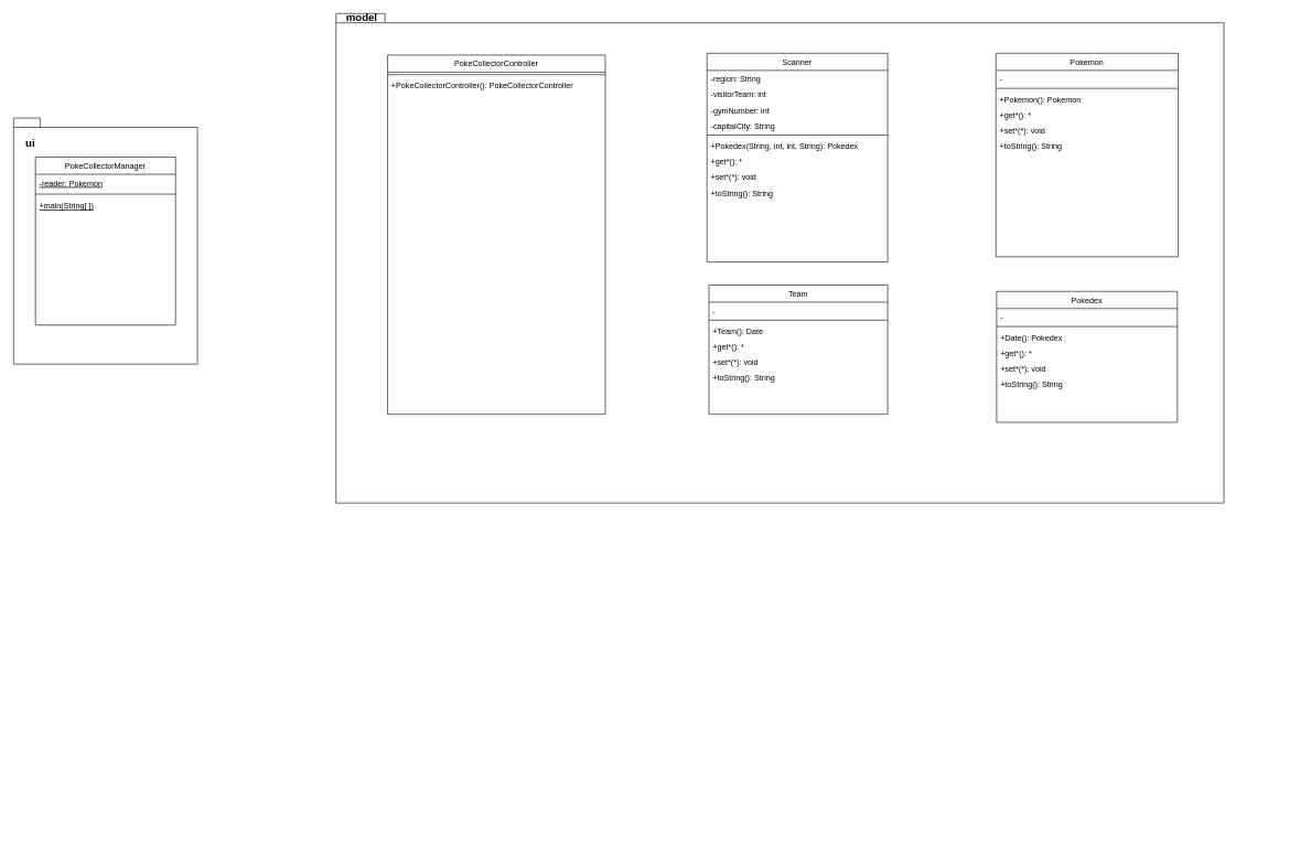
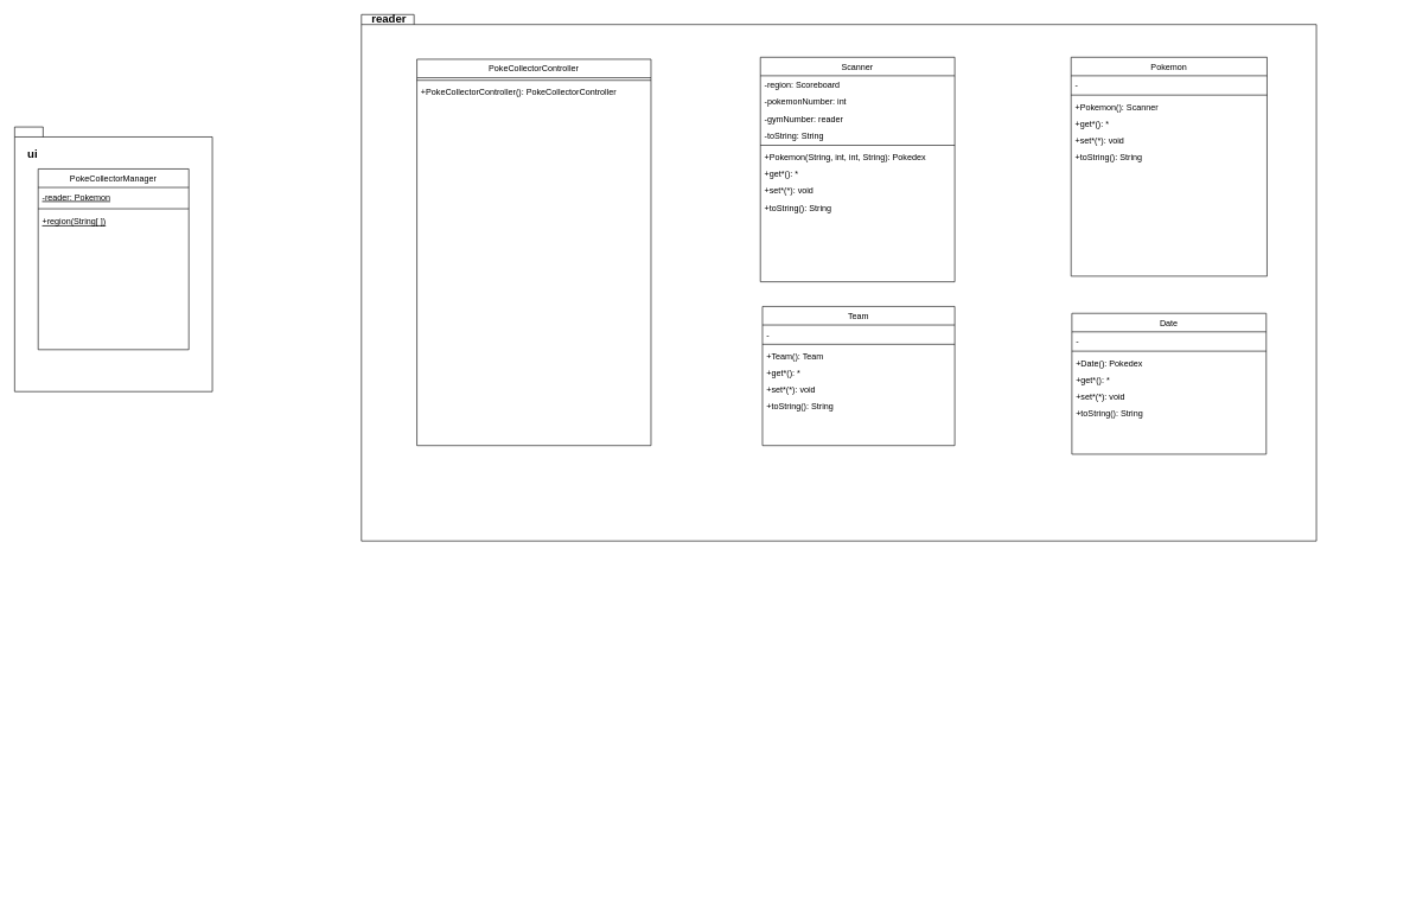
  <mxCell id="0" />
  <mxCell id="1" parent="0" />
  <mxCell id="2" value="" style="group" parent="1" vertex="1" connectable="0"><mxGeometry x="20" y="178" width="450" height="473" as="geometry" /></mxCell>
  <mxCell id="3" value="" style="shape=folder;fontStyle=1;spacingTop=10;tabWidth=40;tabHeight=14;tabPosition=left;html=1;" parent="2" vertex="1"><mxGeometry width="277.941" height="372" as="geometry" /></mxCell>
  <mxCell id="4" value="ui" style="text;strokeColor=none;fillColor=none;html=1;fontSize=16;fontStyle=1;verticalAlign=middle;align=center;" parent="2" vertex="1"><mxGeometry x="11.615" y="30" width="26.471" height="14.308" as="geometry" /></mxCell>
  <mxCell id="5" value="PokeCollectorManager" style="swimlane;fontStyle=0;align=center;verticalAlign=top;childLayout=stackLayout;horizontal=1;startSize=26;horizontalStack=0;resizeParent=1;resizeLast=0;collapsible=1;marginBottom=0;rounded=0;shadow=0;strokeWidth=1;" parent="2" vertex="1"><mxGeometry x="33.088" y="59" width="211.765" height="254" as="geometry"><mxRectangle x="230" y="140" width="160" height="26" as="alternateBounds" /></mxGeometry></mxCell>
  <mxCell id="6" value="-reader: Pokemon" style="text;align=left;verticalAlign=top;spacingLeft=4;spacingRight=4;overflow=hidden;rotatable=0;points=[[0,0.5],[1,0.5]];portConstraint=eastwest;fontStyle=4" parent="5" vertex="1"><mxGeometry y="26" width="211.765" height="26" as="geometry" /></mxCell>
  <mxCell id="7" value="" style="line;html=1;strokeWidth=1;align=left;verticalAlign=middle;spacingTop=-1;spacingLeft=3;spacingRight=3;rotatable=0;labelPosition=right;points=[];portConstraint=eastwest;" parent="5" vertex="1"><mxGeometry y="52" width="211.765" height="8" as="geometry" /></mxCell>
- <mxCell id="8" value="+main(String[ ])" style="text;align=left;verticalAlign=top;spacingLeft=4;spacingRight=4;overflow=hidden;rotatable=0;points=[[0,0.5],[1,0.5]];portConstraint=eastwest;fontStyle=4" parent="5" vertex="1"><mxGeometry y="60" width="211.765" height="26" as="geometry" /></mxCell>
+ <mxCell id="8" value="+region(String[ ])" style="text;align=left;verticalAlign=top;spacingLeft=4;spacingRight=4;overflow=hidden;rotatable=0;points=[[0,0.5],[1,0.5]];portConstraint=eastwest;fontStyle=4" parent="5" vertex="1"><mxGeometry y="60" width="211.765" height="26" as="geometry" /></mxCell>
  <mxCell id="9" value="" style="group;editable=0;" parent="1" vertex="1" connectable="0"><mxGeometry x="450" y="20" width="1510" height="1240" as="geometry" /></mxCell>
  <mxCell id="10" value="" style="endArrow=open;shadow=0;strokeWidth=1;rounded=0;endFill=1;edgeStyle=elbowEdgeStyle;elbow=vertical;" parent="9" edge="1"><mxGeometry x="0.5" y="41" relative="1" as="geometry"><mxPoint x="546.476" y="467.036" as="sourcePoint" /><mxPoint x="546.476" y="552.117" as="targetPoint" /><mxPoint x="-40" y="32" as="offset" /></mxGeometry></mxCell>
  <mxCell id="11" value="1" style="resizable=0;align=left;verticalAlign=bottom;labelBackgroundColor=none;fontSize=12;" parent="10" connectable="0" vertex="1"><mxGeometry x="-1" relative="1" as="geometry"><mxPoint x="-10" y="24" as="offset" /></mxGeometry></mxCell>
  <mxCell id="12" value="1" style="resizable=0;align=right;verticalAlign=bottom;labelBackgroundColor=none;fontSize=12;" parent="10" connectable="0" vertex="1"><mxGeometry x="1" relative="1" as="geometry"><mxPoint y="-10" as="offset" /></mxGeometry></mxCell>
  <mxCell id="13" value="visitorTeam" style="text;html=1;resizable=0;points=[];;align=center;verticalAlign=middle;labelBackgroundColor=none;rounded=0;shadow=0;strokeWidth=1;fontSize=12;" parent="10" vertex="1" connectable="0"><mxGeometry x="0.5" y="49" relative="1" as="geometry"><mxPoint x="-9" y="-27" as="offset" /></mxGeometry></mxCell>
  <mxCell id="14" value="+get*(): *" style="text;align=left;verticalAlign=top;spacingLeft=4;spacingRight=4;overflow=hidden;rotatable=0;points=[[0,0.5],[1,0.5]];portConstraint=eastwest;" parent="9" vertex="1"><mxGeometry x="1208" y="371.095" width="230.095" height="23.533" as="geometry" /></mxCell>
  <mxCell id="15" value="+set*(*): void" style="text;align=left;verticalAlign=top;spacingLeft=4;spacingRight=4;overflow=hidden;rotatable=0;points=[[0,0.5],[1,0.5]];portConstraint=eastwest;" parent="9" vertex="1"><mxGeometry x="1208" y="394.628" width="230.095" height="23.533" as="geometry" /></mxCell>
  <mxCell id="16" value="+Scoreboard()" style="text;align=left;verticalAlign=top;spacingLeft=4;spacingRight=4;overflow=hidden;rotatable=0;points=[[0,0.5],[1,0.5]];portConstraint=eastwest;" parent="9" vertex="1"><mxGeometry x="1208" y="349.372" width="230.095" height="23.533" as="geometry" /></mxCell>
  <mxCell id="17" value="" style="group;expand=0;editable=0;" parent="9" vertex="1" connectable="0"><mxGeometry width="1510.0" height="1240" as="geometry" /></mxCell>
  <mxCell id="18" value="" style="shape=folder;fontStyle=1;spacingTop=10;tabWidth=40;tabHeight=14;tabPosition=left;html=1;editable=0;" parent="17" vertex="1"><mxGeometry x="57.52" width="1342.48" height="740" as="geometry" /></mxCell>
  <mxCell id="19" value="Pokemon" style="swimlane;fontStyle=0;align=center;verticalAlign=top;childLayout=stackLayout;horizontal=1;startSize=26;horizontalStack=0;resizeParent=1;resizeLast=0;collapsible=1;marginBottom=0;rounded=0;shadow=0;strokeWidth=1;" parent="17" vertex="1"><mxGeometry x="1055.141" y="59.992" width="275.5" height="307.737" as="geometry"><mxRectangle x="550" y="140" width="160" height="26" as="alternateBounds" /></mxGeometry></mxCell>
  <mxCell id="20" value="-" style="text;align=left;verticalAlign=top;spacingLeft=4;spacingRight=4;overflow=hidden;rotatable=0;points=[[0,0.5],[1,0.5]];portConstraint=eastwest;" parent="19" vertex="1"><mxGeometry y="26" width="275.5" height="23.533" as="geometry" /></mxCell>
  <mxCell id="21" value="" style="line;html=1;strokeWidth=1;align=left;verticalAlign=middle;spacingTop=-1;spacingLeft=3;spacingRight=3;rotatable=0;labelPosition=right;points=[];portConstraint=eastwest;" parent="19" vertex="1"><mxGeometry y="49.533" width="275.5" height="7.241" as="geometry" /></mxCell>
- <mxCell id="22" value="+Pokemon(): Pokemon" style="text;align=left;verticalAlign=top;spacingLeft=4;spacingRight=4;overflow=hidden;rotatable=0;points=[[0,0.5],[1,0.5]];portConstraint=eastwest;" parent="19" vertex="1"><mxGeometry y="56.774" width="275.5" height="23.533" as="geometry" /></mxCell>
+ <mxCell id="22" value="+Pokemon(): Scanner" style="text;align=left;verticalAlign=top;spacingLeft=4;spacingRight=4;overflow=hidden;rotatable=0;points=[[0,0.5],[1,0.5]];portConstraint=eastwest;" parent="19" vertex="1"><mxGeometry y="56.774" width="275.5" height="23.533" as="geometry" /></mxCell>
  <mxCell id="23" value="+get*(): *" style="text;align=left;verticalAlign=top;spacingLeft=4;spacingRight=4;overflow=hidden;rotatable=0;points=[[0,0.5],[1,0.5]];portConstraint=eastwest;" parent="19" vertex="1"><mxGeometry y="80.307" width="275.5" height="23.533" as="geometry" /></mxCell>
  <mxCell id="24" value="+set*(*): void" style="text;align=left;verticalAlign=top;spacingLeft=4;spacingRight=4;overflow=hidden;rotatable=0;points=[[0,0.5],[1,0.5]];portConstraint=eastwest;" parent="19" vertex="1"><mxGeometry y="103.839" width="275.5" height="23.533" as="geometry" /></mxCell>
  <mxCell id="25" value="+toString(): String" style="text;align=left;verticalAlign=top;spacingLeft=4;spacingRight=4;overflow=hidden;rotatable=0;points=[[0,0.5],[1,0.5]];portConstraint=eastwest;" parent="19" vertex="1"><mxGeometry y="127.372" width="275.5" height="23.533" as="geometry" /></mxCell>
  <mxCell id="26" value="Scanner" style="swimlane;fontStyle=0;align=center;verticalAlign=top;childLayout=stackLayout;horizontal=1;startSize=26;horizontalStack=0;resizeParent=1;resizeLast=0;collapsible=1;marginBottom=0;rounded=0;shadow=0;strokeWidth=1;" parent="17" vertex="1"><mxGeometry x="618.38" y="59.996" width="273.238" height="315.635" as="geometry"><mxRectangle x="550" y="140" width="160" height="26" as="alternateBounds" /></mxGeometry></mxCell>
- <mxCell id="27" value="-region: String" style="text;align=left;verticalAlign=top;spacingLeft=4;spacingRight=4;overflow=hidden;rotatable=0;points=[[0,0.5],[1,0.5]];portConstraint=eastwest;" parent="26" vertex="1"><mxGeometry y="26" width="273.238" height="23.533" as="geometry" /></mxCell>
- <mxCell id="28" value="-visitorTeam: int" style="text;align=left;verticalAlign=top;spacingLeft=4;spacingRight=4;overflow=hidden;rotatable=0;points=[[0,0.5],[1,0.5]];portConstraint=eastwest;rounded=0;shadow=0;html=0;" parent="26" vertex="1"><mxGeometry y="49.533" width="273.238" height="23.533" as="geometry" /></mxCell>
- <mxCell id="29" value="-gymNumber: int" style="text;align=left;verticalAlign=top;spacingLeft=4;spacingRight=4;overflow=hidden;rotatable=0;points=[[0,0.5],[1,0.5]];portConstraint=eastwest;" parent="26" vertex="1"><mxGeometry y="73.066" width="273.238" height="23.533" as="geometry" /></mxCell>
- <mxCell id="30" value="-capitalCity: String" style="text;align=left;verticalAlign=top;spacingLeft=4;spacingRight=4;overflow=hidden;rotatable=0;points=[[0,0.5],[1,0.5]];portConstraint=eastwest;" parent="26" vertex="1"><mxGeometry y="96.599" width="273.238" height="23.533" as="geometry" /></mxCell>
+ <mxCell id="27" value="-region: Scoreboard" style="text;align=left;verticalAlign=top;spacingLeft=4;spacingRight=4;overflow=hidden;rotatable=0;points=[[0,0.5],[1,0.5]];portConstraint=eastwest;" parent="26" vertex="1"><mxGeometry y="26" width="273.238" height="23.533" as="geometry" /></mxCell>
+ <mxCell id="28" value="-pokemonNumber: int" style="text;align=left;verticalAlign=top;spacingLeft=4;spacingRight=4;overflow=hidden;rotatable=0;points=[[0,0.5],[1,0.5]];portConstraint=eastwest;rounded=0;shadow=0;html=0;" parent="26" vertex="1"><mxGeometry y="49.533" width="273.238" height="23.533" as="geometry" /></mxCell>
+ <mxCell id="29" value="-gymNumber: reader" style="text;align=left;verticalAlign=top;spacingLeft=4;spacingRight=4;overflow=hidden;rotatable=0;points=[[0,0.5],[1,0.5]];portConstraint=eastwest;" parent="26" vertex="1"><mxGeometry y="73.066" width="273.238" height="23.533" as="geometry" /></mxCell>
+ <mxCell id="30" value="-toString: String" style="text;align=left;verticalAlign=top;spacingLeft=4;spacingRight=4;overflow=hidden;rotatable=0;points=[[0,0.5],[1,0.5]];portConstraint=eastwest;" parent="26" vertex="1"><mxGeometry y="96.599" width="273.238" height="23.533" as="geometry" /></mxCell>
  <mxCell id="31" value="" style="line;html=1;strokeWidth=1;align=left;verticalAlign=middle;spacingTop=-1;spacingLeft=3;spacingRight=3;rotatable=0;labelPosition=right;points=[];portConstraint=eastwest;" parent="26" vertex="1"><mxGeometry y="120.131" width="273.238" height="7.241" as="geometry" /></mxCell>
- <mxCell id="32" value="+Pokedex(String, int, int, String): Pokedex" style="text;align=left;verticalAlign=top;spacingLeft=4;spacingRight=4;overflow=hidden;rotatable=0;points=[[0,0.5],[1,0.5]];portConstraint=eastwest;" parent="26" vertex="1"><mxGeometry y="127.372" width="273.238" height="23.533" as="geometry" /></mxCell>
+ <mxCell id="32" value="+Pokemon(String, int, int, String): Pokedex" style="text;align=left;verticalAlign=top;spacingLeft=4;spacingRight=4;overflow=hidden;rotatable=0;points=[[0,0.5],[1,0.5]];portConstraint=eastwest;" parent="26" vertex="1"><mxGeometry y="127.372" width="273.238" height="23.533" as="geometry" /></mxCell>
  <mxCell id="33" value="+get*(): *" style="text;align=left;verticalAlign=top;spacingLeft=4;spacingRight=4;overflow=hidden;rotatable=0;points=[[0,0.5],[1,0.5]];portConstraint=eastwest;" parent="26" vertex="1"><mxGeometry y="150.905" width="273.238" height="23.533" as="geometry" /></mxCell>
  <mxCell id="34" value="+set*(*): void" style="text;align=left;verticalAlign=top;spacingLeft=4;spacingRight=4;overflow=hidden;rotatable=0;points=[[0,0.5],[1,0.5]];portConstraint=eastwest;" parent="26" vertex="1"><mxGeometry y="174.438" width="273.238" height="23.533" as="geometry" /></mxCell>
  <mxCell id="35" value="+toString(): String" style="text;align=left;verticalAlign=top;spacingLeft=4;spacingRight=4;overflow=hidden;rotatable=0;points=[[0,0.5],[1,0.5]];portConstraint=eastwest;" parent="26" vertex="1"><mxGeometry y="197.971" width="273.238" height="23.533" as="geometry" /></mxCell>
- <mxCell id="36" value="Pokedex" style="swimlane;fontStyle=0;align=center;verticalAlign=top;childLayout=stackLayout;horizontal=1;startSize=26;horizontalStack=0;resizeParent=1;resizeLast=0;collapsible=1;marginBottom=0;rounded=0;shadow=0;strokeWidth=1;" parent="17" vertex="1"><mxGeometry x="1056.274" y="419.998" width="273.238" height="197.971" as="geometry"><mxRectangle x="550" y="140" width="160" height="26" as="alternateBounds" /></mxGeometry></mxCell>
+ <mxCell id="36" value="Date" style="swimlane;fontStyle=0;align=center;verticalAlign=top;childLayout=stackLayout;horizontal=1;startSize=26;horizontalStack=0;resizeParent=1;resizeLast=0;collapsible=1;marginBottom=0;rounded=0;shadow=0;strokeWidth=1;" parent="17" vertex="1"><mxGeometry x="1056.274" y="419.998" width="273.238" height="197.971" as="geometry"><mxRectangle x="550" y="140" width="160" height="26" as="alternateBounds" /></mxGeometry></mxCell>
  <mxCell id="37" value="-" style="text;align=left;verticalAlign=top;spacingLeft=4;spacingRight=4;overflow=hidden;rotatable=0;points=[[0,0.5],[1,0.5]];portConstraint=eastwest;" parent="36" vertex="1"><mxGeometry y="26" width="273.238" height="23.533" as="geometry" /></mxCell>
  <mxCell id="38" value="" style="line;html=1;strokeWidth=1;align=left;verticalAlign=middle;spacingTop=-1;spacingLeft=3;spacingRight=3;rotatable=0;labelPosition=right;points=[];portConstraint=eastwest;" parent="36" vertex="1"><mxGeometry y="49.533" width="273.238" height="7.241" as="geometry" /></mxCell>
  <mxCell id="39" value="+Date(): Pokedex" style="text;align=left;verticalAlign=top;spacingLeft=4;spacingRight=4;overflow=hidden;rotatable=0;points=[[0,0.5],[1,0.5]];portConstraint=eastwest;" parent="36" vertex="1"><mxGeometry y="56.774" width="273.238" height="23.533" as="geometry" /></mxCell>
  <mxCell id="40" value="+get*(): *" style="text;align=left;verticalAlign=top;spacingLeft=4;spacingRight=4;overflow=hidden;rotatable=0;points=[[0,0.5],[1,0.5]];portConstraint=eastwest;" parent="36" vertex="1"><mxGeometry y="80.307" width="273.238" height="23.533" as="geometry" /></mxCell>
  <mxCell id="41" value="+set*(*): void" style="text;align=left;verticalAlign=top;spacingLeft=4;spacingRight=4;overflow=hidden;rotatable=0;points=[[0,0.5],[1,0.5]];portConstraint=eastwest;" parent="36" vertex="1"><mxGeometry y="103.839" width="273.238" height="23.533" as="geometry" /></mxCell>
  <mxCell id="42" value="+toString(): String" style="text;align=left;verticalAlign=top;spacingLeft=4;spacingRight=4;overflow=hidden;rotatable=0;points=[[0,0.5],[1,0.5]];portConstraint=eastwest;" parent="36" vertex="1"><mxGeometry y="127.372" width="273.238" height="23.533" as="geometry" /></mxCell>
  <mxCell id="43" value="PokeCollectorController" style="swimlane;fontStyle=0;align=center;verticalAlign=top;childLayout=stackLayout;horizontal=1;startSize=26;horizontalStack=0;resizeParent=1;resizeLast=0;collapsible=1;marginBottom=0;rounded=0;shadow=0;strokeWidth=1;" parent="17" vertex="1"><mxGeometry x="135.509" y="62.781" width="329.105" height="543.066" as="geometry"><mxRectangle x="230" y="140" width="160" height="26" as="alternateBounds" /></mxGeometry></mxCell>
  <mxCell id="44" value="" style="line;html=1;strokeWidth=1;align=left;verticalAlign=middle;spacingTop=-1;spacingLeft=3;spacingRight=3;rotatable=0;labelPosition=right;points=[];portConstraint=eastwest;" parent="43" vertex="1"><mxGeometry y="26" width="329.105" height="7.241" as="geometry" /></mxCell>
  <mxCell id="45" value="+PokeCollectorController(): PokeCollectorController" style="text;align=left;verticalAlign=top;spacingLeft=4;spacingRight=4;overflow=hidden;rotatable=0;points=[[0,0.5],[1,0.5]];portConstraint=eastwest;" parent="43" vertex="1"><mxGeometry y="33.241" width="329.105" height="23.533" as="geometry" /></mxCell>
  <mxCell id="46" value="Team" style="swimlane;fontStyle=0;align=center;verticalAlign=top;childLayout=stackLayout;horizontal=1;startSize=26;horizontalStack=0;resizeParent=1;resizeLast=0;collapsible=1;marginBottom=0;rounded=0;shadow=0;strokeWidth=1;" parent="17" vertex="1"><mxGeometry x="621.309" y="410.338" width="270.309" height="195.504" as="geometry"><mxRectangle x="550" y="140" width="160" height="26" as="alternateBounds" /></mxGeometry></mxCell>
  <mxCell id="47" value="-" style="text;align=left;verticalAlign=top;spacingLeft=4;spacingRight=4;overflow=hidden;rotatable=0;points=[[0,0.5],[1,0.5]];portConstraint=eastwest;" parent="46" vertex="1"><mxGeometry y="26" width="270.309" height="23.533" as="geometry" /></mxCell>
  <mxCell id="48" value="" style="line;html=1;strokeWidth=1;align=left;verticalAlign=middle;spacingTop=-1;spacingLeft=3;spacingRight=3;rotatable=0;labelPosition=right;points=[];portConstraint=eastwest;" parent="46" vertex="1"><mxGeometry y="49.533" width="270.309" height="7.241" as="geometry" /></mxCell>
- <mxCell id="49" value="+Team(): Date" style="text;align=left;verticalAlign=top;spacingLeft=4;spacingRight=4;overflow=hidden;rotatable=0;points=[[0,0.5],[1,0.5]];portConstraint=eastwest;" parent="46" vertex="1"><mxGeometry y="56.774" width="270.309" height="23.533" as="geometry" /></mxCell>
+ <mxCell id="49" value="+Team(): Team" style="text;align=left;verticalAlign=top;spacingLeft=4;spacingRight=4;overflow=hidden;rotatable=0;points=[[0,0.5],[1,0.5]];portConstraint=eastwest;" parent="46" vertex="1"><mxGeometry y="56.774" width="270.309" height="23.533" as="geometry" /></mxCell>
  <mxCell id="50" value="+get*(): *" style="text;align=left;verticalAlign=top;spacingLeft=4;spacingRight=4;overflow=hidden;rotatable=0;points=[[0,0.5],[1,0.5]];portConstraint=eastwest;" parent="46" vertex="1"><mxGeometry y="80.307" width="270.309" height="23.533" as="geometry" /></mxCell>
  <mxCell id="51" value="+set*(*): void" style="text;align=left;verticalAlign=top;spacingLeft=4;spacingRight=4;overflow=hidden;rotatable=0;points=[[0,0.5],[1,0.5]];portConstraint=eastwest;" parent="46" vertex="1"><mxGeometry y="103.839" width="270.309" height="23.533" as="geometry" /></mxCell>
  <mxCell id="52" value="+toString(): String" style="text;align=left;verticalAlign=top;spacingLeft=4;spacingRight=4;overflow=hidden;rotatable=0;points=[[0,0.5],[1,0.5]];portConstraint=eastwest;" parent="46" vertex="1"><mxGeometry y="127.372" width="270.309" height="23.533" as="geometry" /></mxCell>
- <mxCell id="53" value="model" style="text;strokeColor=none;fillColor=none;html=1;fontSize=16;fontStyle=1;verticalAlign=middle;align=center;" parent="17" vertex="1"><mxGeometry x="-18.642" width="230.095" height="9.051" as="geometry" /></mxCell>
+ <mxCell id="53" value="reader" style="text;strokeColor=none;fillColor=none;html=1;fontSize=16;fontStyle=1;verticalAlign=middle;align=center;" parent="17" vertex="1"><mxGeometry x="-18.642" width="230.095" height="9.051" as="geometry" /></mxCell>
